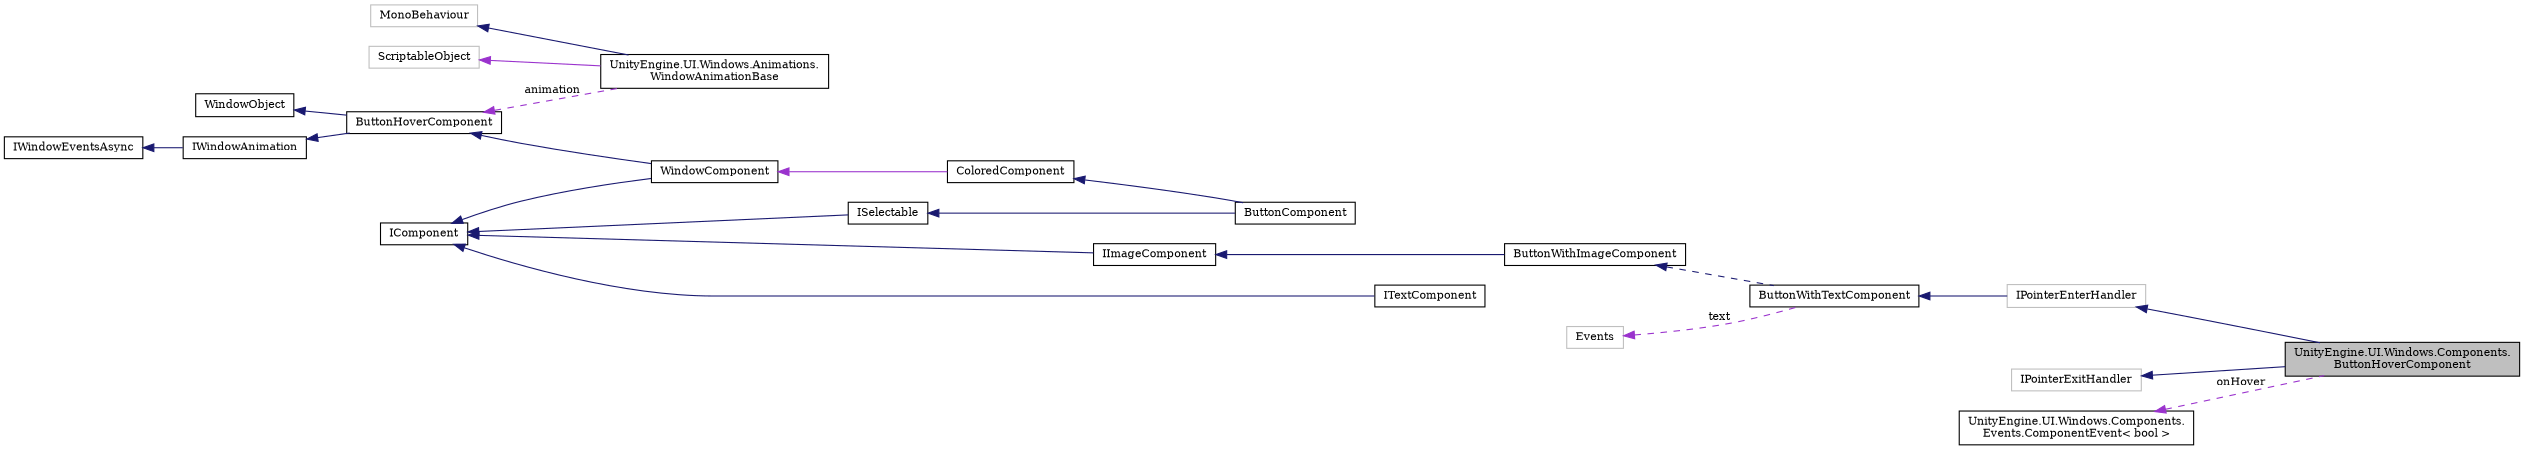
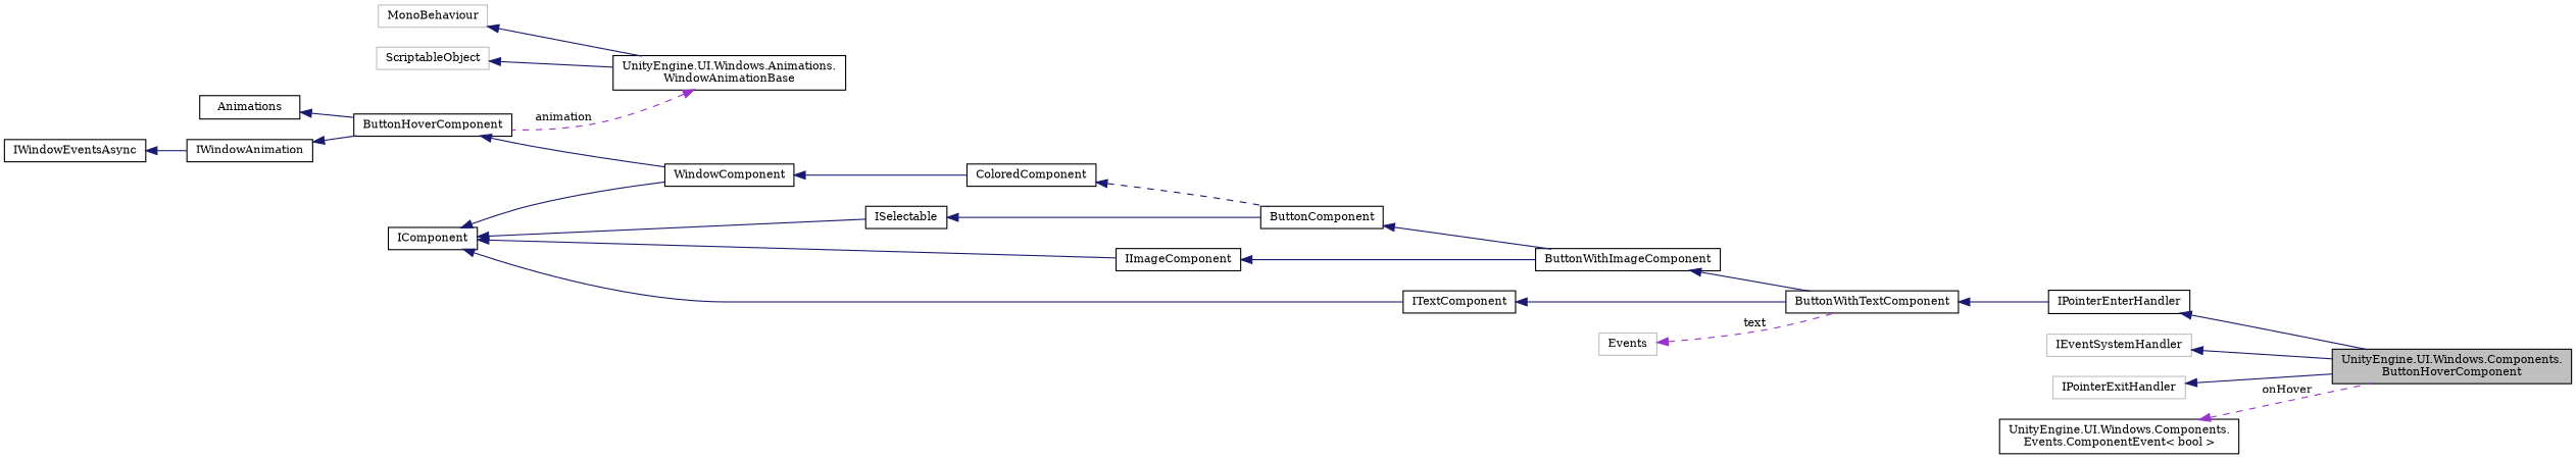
  digraph {
    fontname="DejaVu Serif"
    rankdir=LR
    node [color=black fillcolor=white fontname="DejaVu Serif" fontsize=10 shape=record style=filled]
    edge [color=midnightblue dir=back fontname="DejaVu Serif" fontsize=10 labelfontname=FreeSans labelfontsize=10 style=solid]
    n1 [fillcolor=grey75 fontcolor=black height=0.2 label="UnityEngine.UI.Windows.Components.\lButtonHoverComponent" width=0.4]
    n2 [height=0.2 label=ButtonWithTextComponent width=0.4]
-   n3 [color=grey75 height=0.2 label=IPointerEnterHandler width=0.4]
+   n3 [height=0.2 label=IPointerEnterHandler width=0.4]
    n4 [height=0.2 label=ButtonWithImageComponent width=0.4]
    n5 [height=0.2 label=ButtonComponent width=0.4]
    n6 [height=0.2 label=ColoredComponent width=0.4]
    n7 [height=0.2 label=WindowComponent width=0.4]
    n8 [height=0.2 label=ButtonHoverComponent width=0.4]
-   n9 [height=0.2 label=WindowObject width=0.4]
+   n9 [height=0.2 label=Animations width=0.4]
    n10 [color=grey75 height=0.2 label=MonoBehaviour width=0.4]
    n11 [height=0.2 label="UnityEngine.UI.Windows.Animations.\lWindowAnimationBase" width=0.4]
    n12 [height=0.2 label=IWindowAnimation width=0.4]
    n13 [height=0.2 label=IWindowEventsAsync width=0.4]
    n14 [color=grey75 height=0.2 label=ScriptableObject width=0.4]
    n15 [height=0.2 label=IComponent width=0.4]
    n16 [height=0.2 label=ISelectable width=0.4]
    n17 [height=0.2 label=IImageComponent width=0.4]
    n18 [height=0.2 label=ITextComponent width=0.4]
    n19 [color=grey75 height=0.2 label=Events width=0.4]
+   n20 [color=grey75 height=0.2 label=IEventSystemHandler width=0.4]
    n21 [color=grey75 height=0.2 label=IPointerExitHandler width=0.4]
    n22 [height=0.2 label="UnityEngine.UI.Windows.Components.\lEvents.ComponentEvent\< bool \>" width=0.4]
    n2 -> n3
    n3 -> n1
-   n4 -> n2 [style=dashed]
-   n6 -> n5
-   n7 -> n6 [color=darkorchid3]
+   n4 -> n2
+   n5 -> n4
+   n6 -> n5 [style=dashed]
+   n7 -> n6
    n8 -> n7
    n9 -> n8
    n10 -> n11
-   n8 -> n11 [color=darkorchid3 label=" animation" style=dashed]
+   n11 -> n8 [color=darkorchid3 label=" animation" style=dashed]
    n12 -> n8
    n13 -> n12
-   n14 -> n11 [color=darkorchid3]
+   n14 -> n11
    n15 -> n7
    n15 -> n16
    n15 -> n17
    n15 -> n18
    n16 -> n5
    n17 -> n4
+   n18 -> n2
    n19 -> n2 [color=darkorchid3 label=" text" style=dashed]
+   n20 -> n1
    n21 -> n1
    n22 -> n1 [color=darkorchid3 label=" onHover" style=dashed]
  }
